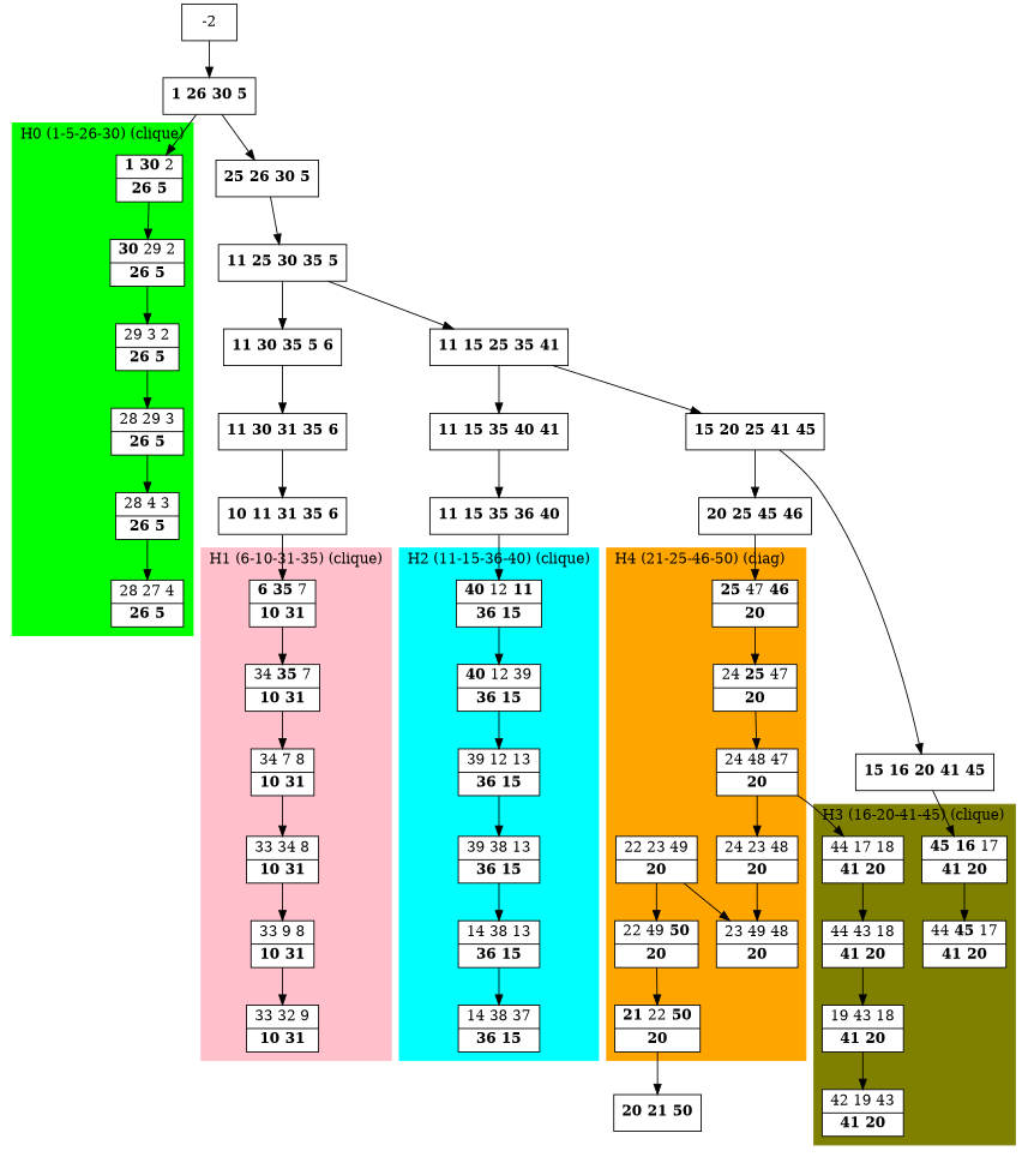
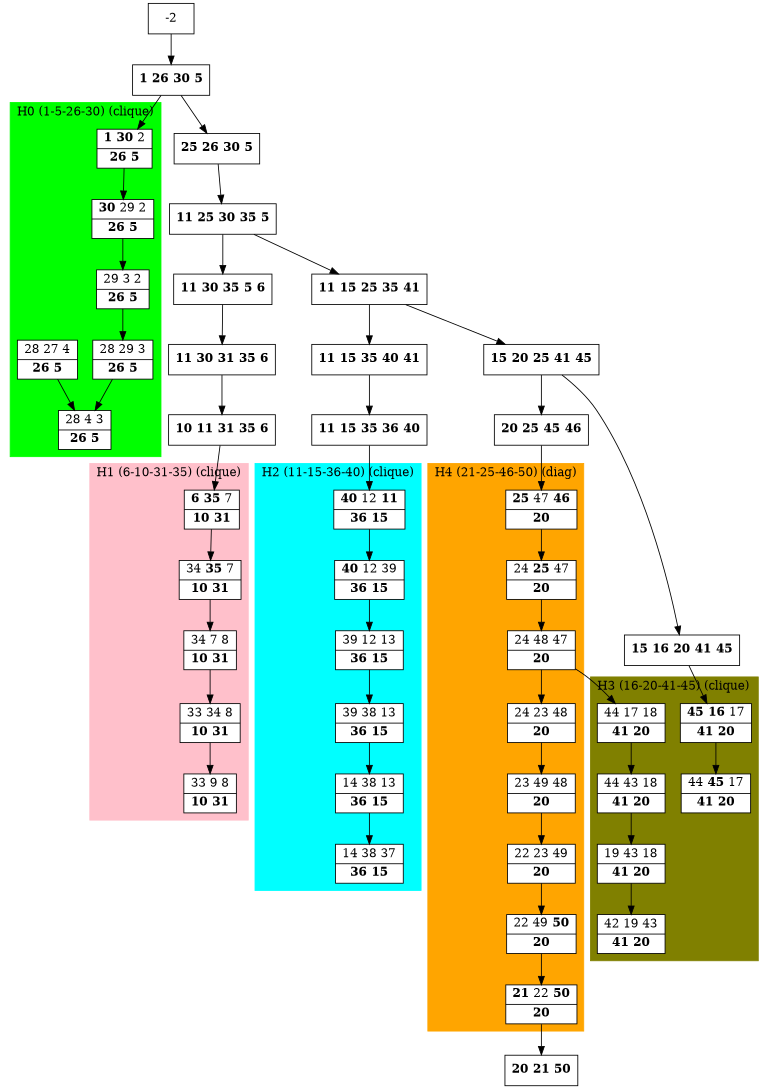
  digraph {
    node [fillcolor=white shape=record style=filled]
    n1 [label=<{ <b>1</b> <b>30</b> 2|  <b>26</b> <b>5</b>}>]
    n2 [label=<{ <b>30</b> 29 2|  <b>26</b> <b>5</b>}>]
    n3 [label=<{ 29 3 2|  <b>26</b> <b>5</b>}>]
    n4 [label=<{ 28 29 3|  <b>26</b> <b>5</b>}>]
    n5 [label=<{ 28 4 3|  <b>26</b> <b>5</b>}>]
    n6 [label=<{ 28 27 4|  <b>26</b> <b>5</b>}>]
    n7 [label=<{ <b>6</b> <b>35</b> 7|  <b>10</b> <b>31</b>}>]
    n8 [label=<{ 34 <b>35</b> 7|  <b>10</b> <b>31</b>}>]
    n9 [label=<{ 34 7 8|  <b>10</b> <b>31</b>}>]
    n10 [label=<{ 33 34 8|  <b>10</b> <b>31</b>}>]
    n11 [label=<{ 33 9 8|  <b>10</b> <b>31</b>}>]
-   n12 [label=<{ 33 32 9|  <b>10</b> <b>31</b>}>]
    n13 [label=<{ <b>40</b> 12 <b>11</b>|  <b>36</b> <b>15</b>}>]
    n14 [label=<{ <b>40</b> 12 39|  <b>36</b> <b>15</b>}>]
    n15 [label=<{ 39 12 13|  <b>36</b> <b>15</b>}>]
    n16 [label=<{ 39 38 13|  <b>36</b> <b>15</b>}>]
    n17 [label=<{ 14 38 13|  <b>36</b> <b>15</b>}>]
    n18 [label=<{ 14 38 37|  <b>36</b> <b>15</b>}>]
    n19 [label=<{ <b>45</b> <b>16</b> 17|  <b>41</b> <b>20</b>}>]
    n20 [label=<{ 44 <b>45</b> 17|  <b>41</b> <b>20</b>}>]
    n21 [label=<{ 44 17 18|  <b>41</b> <b>20</b>}>]
    n22 [label=<{ 44 43 18|  <b>41</b> <b>20</b>}>]
    n23 [label=<{ 19 43 18|  <b>41</b> <b>20</b>}>]
    n24 [label=<{ 42 19 43|  <b>41</b> <b>20</b>}>]
    n25 [label=<{ <b>25</b> 47 <b>46</b>|  <b>20</b>}>]
    n26 [label=<{ 24 <b>25</b> 47|  <b>20</b>}>]
    n27 [label=<{ 24 48 47|  <b>20</b>}>]
    n28 [label=<{ 24 23 48|  <b>20</b>}>]
    n29 [label=<{ 23 49 48|  <b>20</b>}>]
    n30 [label=<{ 22 23 49|  <b>20</b>}>]
    n31 [label=<{ 22 49 <b>50</b>|  <b>20</b>}>]
    n32 [label=<{ <b>21</b> 22 <b>50</b>|  <b>20</b>}>]
    n33 [label=<{ <b>20</b> <b>21</b> <b>50</b>}> fillcolor="" style=""]
    n34 [label=<{ <b>1</b> <b>26</b> <b>30</b> <b>5</b>}> fillcolor="" style=""]
    n35 [label=<{ <b>25</b> <b>26</b> <b>30</b> <b>5</b>}> fillcolor="" style=""]
    n36 [label=<{ <b>11</b> <b>25</b> <b>30</b> <b>35</b> <b>5</b>}> fillcolor="" style=""]
    n37 [label=-2 shape=box fillcolor="" style=""]
    n38 [label=<{ <b>11</b> <b>30</b> <b>35</b> <b>5</b> <b>6</b>}> fillcolor="" style=""]
    n39 [label=<{ <b>11</b> <b>15</b> <b>25</b> <b>35</b> <b>41</b>}> fillcolor="" style=""]
    n40 [label=<{ <b>11</b> <b>30</b> <b>31</b> <b>35</b> <b>6</b>}> fillcolor="" style=""]
    n41 [label=<{ <b>11</b> <b>15</b> <b>35</b> <b>40</b> <b>41</b>}> fillcolor="" style=""]
    n42 [label=<{ <b>15</b> <b>20</b> <b>25</b> <b>41</b> <b>45</b>}> fillcolor="" style=""]
    n43 [label=<{ <b>10</b> <b>11</b> <b>31</b> <b>35</b> <b>6</b>}> fillcolor="" style=""]
    n44 [label=<{ <b>11</b> <b>15</b> <b>35</b> <b>36</b> <b>40</b>}> fillcolor="" style=""]
    n45 [label=<{ <b>20</b> <b>25</b> <b>45</b> <b>46</b>}> fillcolor="" style=""]
    n46 [label=<{ <b>15</b> <b>16</b> <b>20</b> <b>41</b> <b>45</b>}> fillcolor="" style=""]
    subgraph cluster_1 {
      color=lime
      label="H0 (1-5-26-30) (clique)"
      labeljust=l
      style=filled
      n1
      n2
      n3
      n4
      n5
      n6
    }
    subgraph cluster_2 {
      color=pink
      label="H1 (6-10-31-35) (clique)"
      labeljust=l
      style=filled
      n7
      n8
      n9
      n10
      n11
-     n12
    }
    subgraph cluster_3 {
      color=cyan
      label="H2 (11-15-36-40) (clique)"
      labeljust=l
      style=filled
      n13
      n14
      n15
      n16
      n17
      n18
    }
    subgraph cluster_4 {
      color=olive
      label="H3 (16-20-41-45) (clique)"
      labeljust=l
      style=filled
      n19
      n20
      n21
      n22
      n23
      n24
    }
    subgraph cluster_5 {
      color=orange
      label="H4 (21-25-46-50) (diag)"
      labeljust=l
      style=filled
      n25
      n26
      n27
      n28
      n29
      n30
      n31
      n32
    }
    n1 -> n2
    n2 -> n3
    n3 -> n4
    n4 -> n5
-   n5 -> n6
+   n6 -> n5
    n7 -> n8
    n8 -> n9
    n9 -> n10
    n10 -> n11
-   n11 -> n12
    n13 -> n14
    n14 -> n15
    n15 -> n16
    n16 -> n17
    n17 -> n18
    n19 -> n20
    n21 -> n22
    n22 -> n23
    n23 -> n24
    n25 -> n26
    n26 -> n27
    n27 -> n21
    n27 -> n28
    n28 -> n29
-   n30 -> n29
+   n29 -> n30
    n30 -> n31
    n31 -> n32
    n32 -> n33
    n34 -> n1
    n34 -> n35
    n35 -> n36
    n36 -> n38
    n36 -> n39
    n37 -> n34
    n38 -> n40
    n39 -> n41
    n39 -> n42
    n40 -> n43
    n41 -> n44
    n42 -> n45
    n42 -> n46
    n43 -> n7
    n44 -> n13
    n45 -> n25
    n46 -> n19
  }
